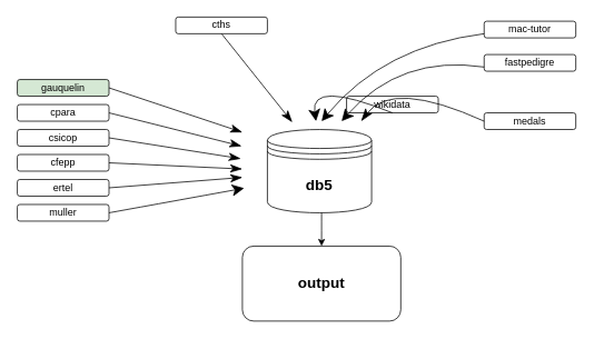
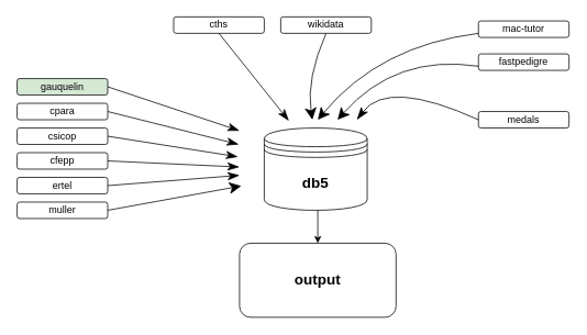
  <mxCell id="0" />
  <mxCell id="1" parent="0" />
  <mxCell id="2" value="mac-tutor" style="rounded=1;whiteSpace=wrap;html=1;" parent="1" vertex="1"><mxGeometry x="580" y="25" width="110" height="20" as="geometry" /></mxCell>
  <mxCell id="3" value="gauquelin" style="rounded=1;whiteSpace=wrap;html=1;fillColor=#d5e8d4;" parent="1" vertex="1"><mxGeometry x="20" y="95" width="110" height="20" as="geometry" /></mxCell>
  <mxCell id="4" value="cpara" style="rounded=1;whiteSpace=wrap;html=1;" parent="1" vertex="1"><mxGeometry x="20" y="125" width="110" height="20" as="geometry" /></mxCell>
  <mxCell id="5" value="csicop" style="rounded=1;whiteSpace=wrap;html=1;" parent="1" vertex="1"><mxGeometry x="20" y="155" width="110" height="20" as="geometry" /></mxCell>
  <mxCell id="6" value="cfepp" style="rounded=1;whiteSpace=wrap;html=1;" parent="1" vertex="1"><mxGeometry x="20" y="185" width="110" height="20" as="geometry" /></mxCell>
  <mxCell id="7" value="ertel" style="rounded=1;whiteSpace=wrap;html=1;" parent="1" vertex="1"><mxGeometry x="20" y="215" width="110" height="20" as="geometry" /></mxCell>
  <mxCell id="8" value="muller" style="rounded=1;whiteSpace=wrap;html=1;" parent="1" vertex="1"><mxGeometry x="20" y="245" width="110" height="20" as="geometry" /></mxCell>
- <mxCell id="9" value="wikidata" style="rounded=1;whiteSpace=wrap;html=1;" parent="1" vertex="1"><mxGeometry x="415" y="115" width="110" height="20" as="geometry" /></mxCell>
+ <mxCell id="9" value="wikidata" style="rounded=1;whiteSpace=wrap;html=1;" parent="1" vertex="1"><mxGeometry x="340" y="20" width="110" height="20" as="geometry" /></mxCell>
  <mxCell id="10" value="fastpedigre" style="rounded=1;whiteSpace=wrap;html=1;" parent="1" vertex="1"><mxGeometry x="580" y="65" width="110" height="20" as="geometry" /></mxCell>
  <mxCell id="11" value="medals" style="rounded=1;whiteSpace=wrap;html=1;" parent="1" vertex="1"><mxGeometry x="580" y="135" width="110" height="20" as="geometry" /></mxCell>
  <mxCell id="12" value="cths" style="rounded=1;whiteSpace=wrap;html=1;" parent="1" vertex="1"><mxGeometry x="210" y="20" width="110" height="20" as="geometry" /></mxCell>
  <mxCell id="13" value="" style="endArrow=classicThin;endFill=1;endSize=12;html=1;exitX=1;exitY=0.5;exitDx=0;exitDy=0;" parent="1" source="3" edge="1"><mxGeometry width="160" relative="1" as="geometry"><mxPoint x="170" y="95" as="sourcePoint" /><mxPoint x="290" y="158.333" as="targetPoint" /></mxGeometry></mxCell>
  <mxCell id="14" value="" style="endArrow=classicThin;endFill=1;endSize=12;html=1;exitX=1;exitY=0.5;exitDx=0;exitDy=0;" parent="1" source="4" edge="1"><mxGeometry width="160" relative="1" as="geometry"><mxPoint x="160" y="165" as="sourcePoint" /><mxPoint x="289" y="175" as="targetPoint" /></mxGeometry></mxCell>
  <mxCell id="15" value="" style="endArrow=classicThin;endFill=1;endSize=12;html=1;exitX=1;exitY=0.5;exitDx=0;exitDy=0;" parent="1" source="5" edge="1"><mxGeometry width="160" relative="1" as="geometry"><mxPoint x="150" y="145" as="sourcePoint" /><mxPoint x="288" y="190" as="targetPoint" /></mxGeometry></mxCell>
  <mxCell id="16" value="" style="endArrow=classicThin;endFill=1;endSize=12;html=1;exitX=1;exitY=0.5;exitDx=0;exitDy=0;entryX=-0.001;entryY=0.638;entryDx=0;entryDy=0;entryPerimeter=0;" parent="1" source="6" edge="1"><mxGeometry width="160" relative="1" as="geometry"><mxPoint x="160" y="155" as="sourcePoint" /><mxPoint x="289.81" y="202.42" as="targetPoint" /></mxGeometry></mxCell>
  <mxCell id="17" value="" style="endArrow=classicThin;endFill=1;endSize=12;html=1;exitX=1;exitY=0.5;exitDx=0;exitDy=0;entryX=0;entryY=0.75;entryDx=0;entryDy=0;" parent="1" source="7" edge="1"><mxGeometry width="160" relative="1" as="geometry"><mxPoint x="170" y="165" as="sourcePoint" /><mxPoint x="290" y="212.5" as="targetPoint" /></mxGeometry></mxCell>
  <mxCell id="18" value="" style="endArrow=classicThin;endFill=1;endSize=12;html=1;exitX=0.5;exitY=1;exitDx=0;exitDy=0;entryX=0.315;entryY=0.014;entryDx=0;entryDy=0;entryPerimeter=0;" parent="1" source="12" edge="1"><mxGeometry width="160" relative="1" as="geometry"><mxPoint x="190" y="185" as="sourcePoint" /><mxPoint x="349.85" y="146.26" as="targetPoint" /></mxGeometry></mxCell>
  <mxCell id="19" value="" style="curved=1;endArrow=classicThin;html=1;entryX=0.75;entryY=0;entryDx=0;entryDy=0;exitX=0;exitY=0.5;exitDx=0;exitDy=0;endFill=1;endSize=13;" parent="1" source="11" edge="1"><mxGeometry width="50" height="50" relative="1" as="geometry"><mxPoint x="240" y="375" as="sourcePoint" /><mxPoint x="432.5" y="145" as="targetPoint" /><Array as="points"><mxPoint x="470" y="95" /></Array></mxGeometry></mxCell>
  <mxCell id="20" value="" style="curved=1;endArrow=classic;html=1;exitX=1;exitY=0.5;exitDx=0;exitDy=0;entryX=0.011;entryY=0.894;entryDx=0;entryDy=0;entryPerimeter=0;endSize=12;" parent="1" source="8" edge="1"><mxGeometry width="50" height="50" relative="1" as="geometry"><mxPoint x="240" y="355" as="sourcePoint" /><mxPoint x="292.09" y="225.46" as="targetPoint" /></mxGeometry></mxCell>
  <mxCell id="21" value="" style="curved=1;endArrow=classic;html=1;exitX=0;exitY=0.75;exitDx=0;exitDy=0;endSize=12;" parent="1" source="10" edge="1"><mxGeometry width="50" height="50" relative="1" as="geometry"><mxPoint x="490" y="65" as="sourcePoint" /><mxPoint x="409" y="145" as="targetPoint" /><Array as="points"><mxPoint x="480" y="65" /></Array></mxGeometry></mxCell>
  <mxCell id="22" value="" style="curved=1;endArrow=classic;html=1;exitX=0;exitY=0.75;exitDx=0;exitDy=0;endSize=12;entryX=0.5;entryY=0;entryDx=0;entryDy=0;" parent="1" source="2" edge="1"><mxGeometry width="50" height="50" relative="1" as="geometry"><mxPoint x="580" y="45" as="sourcePoint" /><mxPoint x="385" y="145" as="targetPoint" /><Array as="points"><mxPoint x="460" y="55" /></Array></mxGeometry></mxCell>
  <mxCell id="23" value="" style="curved=1;endArrow=classic;html=1;exitX=0.5;exitY=1;exitDx=0;exitDy=0;endSize=12;" parent="1" source="9" edge="1"><mxGeometry width="50" height="50" relative="1" as="geometry"><mxPoint x="580" y="0" as="sourcePoint" /><mxPoint x="378.368" y="145" as="targetPoint" /><Array as="points"><mxPoint x="371" y="95" /></Array></mxGeometry></mxCell>
  <mxCell id="24" value="&lt;font style=&quot;font-size: 18px&quot;&gt;&lt;b&gt;output&lt;/b&gt;&lt;/font&gt;" style="rounded=1;whiteSpace=wrap;html=1;" parent="1" vertex="1"><mxGeometry x="290" y="295" width="190" height="90" as="geometry" /></mxCell>
  <mxCell id="25" value="" style="curved=1;endArrow=classic;html=1;exitX=0.5;exitY=1;exitDx=0;exitDy=0;entryX=0.5;entryY=0;entryDx=0;entryDy=0;" parent="1" target="24" edge="1"><mxGeometry width="50" height="50" relative="1" as="geometry"><mxPoint x="385" y="235" as="sourcePoint" /><mxPoint x="600" y="245" as="targetPoint" /></mxGeometry></mxCell>
  <mxCell id="26" value="&lt;span style=&quot;font-size: 18px&quot;&gt;&lt;b&gt;db5&lt;/b&gt;&lt;/span&gt;" style="shape=datastore;whiteSpace=wrap;html=1;font-family:Arial,Helvetica,sans-serif;" vertex="1" parent="1"><mxGeometry x="320" y="155" width="125" height="100" as="geometry" /></mxCell>
